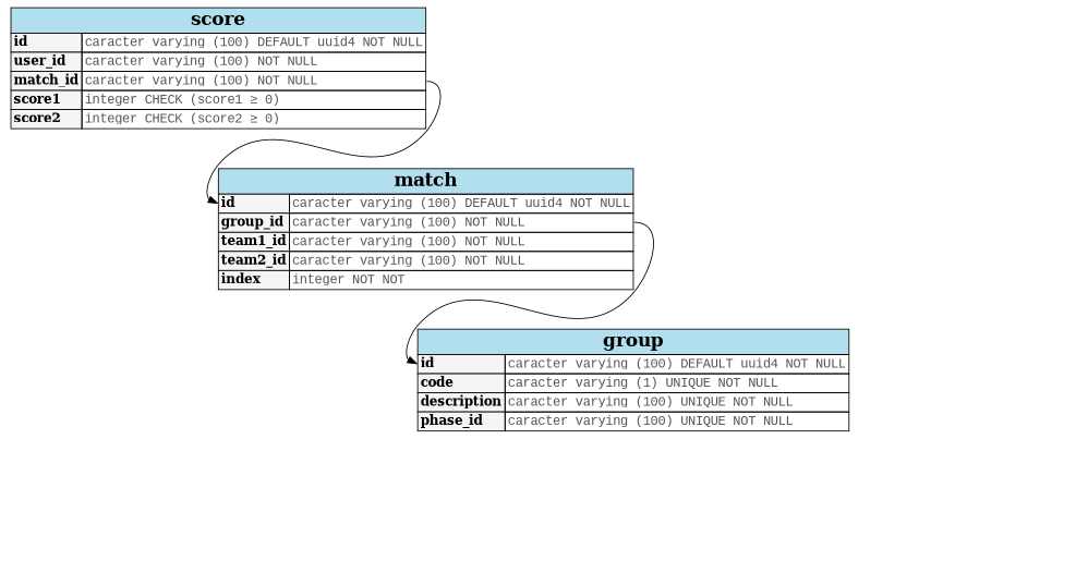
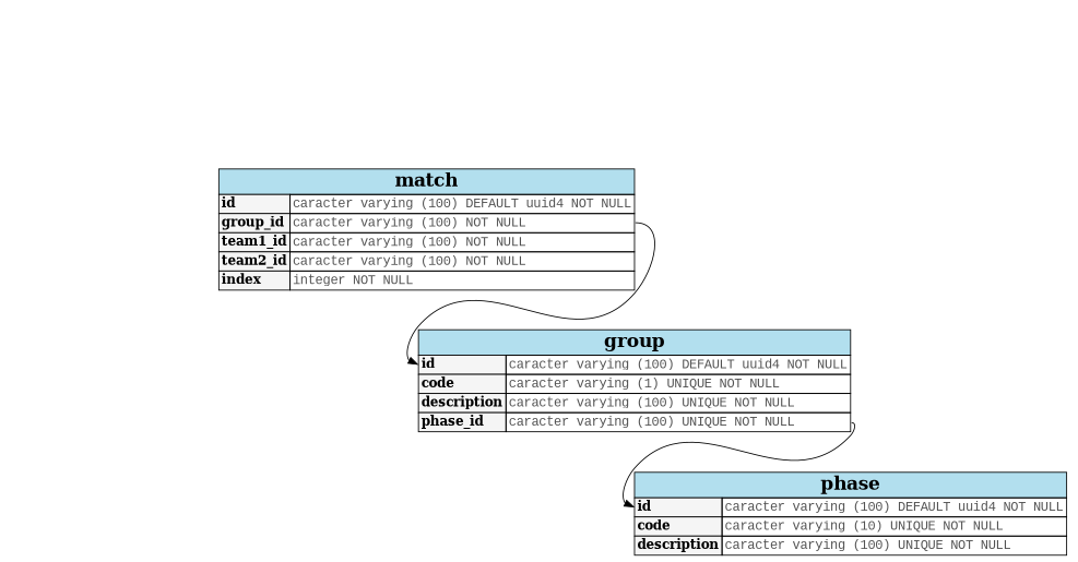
  digraph {
    fontname="Liberation Mono"
    rankdir=TB
    node [fontname="Liberation Mono" shape=none]
    edge [fontname="Liberation Mono" headport=id]
-   n1 [label=<       <table border="0" cellspacing="0" cellborder="1">         <tr><td bgcolor="lightblue2" colspan="2"><font face="Times-bold" point-size="20">match</font></td></tr>         <tr><td bgcolor="grey96" align="left" port="id"><font face="Times-bold">id</font></td><td align="left" port="id_right"><font color="#535353">caracter varying (100) DEFAULT uuid4 NOT NULL</font></td></tr>         <tr><td bgcolor="grey96" align="left" port="group_id"><font face="Times-bold">group_id</font></td><td align="left" port="group_id_right"><font color="#535353">caracter varying (100) NOT NULL</font></td></tr>         <tr><td bgcolor="grey96" align="left" port="team1_id"><font face="Times-bold">team1_id</font></td><td align="left" port="team1_id_right"><font color="#535353">caracter varying (100) NOT NULL</font></td></tr>         <tr><td bgcolor="grey96" align="left" port="team2_id"><font face="Times-bold">team2_id</font></td><td align="left" port="team2_id_right"><font color="#535353">caracter varying (100) NOT NULL</font></td></tr>         <tr><td bgcolor="grey96" align="left" port="index"><font face="Times-bold">index</font></td><td align="left" port="match_index_right"><font color="#535353">integer NOT NOT</font></td></tr>       </table>     >]
+   n1 [label=<       <table border="0" cellspacing="0" cellborder="1">         <tr><td bgcolor="lightblue2" colspan="2"><font face="Times-bold" point-size="20">match</font></td></tr>         <tr><td bgcolor="grey96" align="left" port="id"><font face="Times-bold">id</font></td><td align="left" port="id_right"><font color="#535353">caracter varying (100) DEFAULT uuid4 NOT NULL</font></td></tr>         <tr><td bgcolor="grey96" align="left" port="group_id"><font face="Times-bold">group_id</font></td><td align="left" port="group_id_right"><font color="#535353">caracter varying (100) NOT NULL</font></td></tr>         <tr><td bgcolor="grey96" align="left" port="team1_id"><font face="Times-bold">team1_id</font></td><td align="left" port="team1_id_right"><font color="#535353">caracter varying (100) NOT NULL</font></td></tr>         <tr><td bgcolor="grey96" align="left" port="team2_id"><font face="Times-bold">team2_id</font></td><td align="left" port="team2_id_right"><font color="#535353">caracter varying (100) NOT NULL</font></td></tr>         <tr><td bgcolor="grey96" align="left" port="index"><font face="Times-bold">index</font></td><td align="left" port="match_index_right"><font color="#535353">integer NOT NULL</font></td></tr>       </table>     >]
    n2 [label=<         <table border="0" cellspacing="0" cellborder="1">           <tr><td bgcolor="lightblue2" colspan="2"><font face="Times-bold" point-size="20">group</font></td></tr>           <tr><td bgcolor="grey96" align="left" port="id"><font face="Times-bold">id</font></td><td align="left" port="id_right"><font color="#535353">caracter varying (100) DEFAULT uuid4 NOT NULL</font></td></tr>           <tr><td bgcolor="grey96" align="left" port="group_id"><font face="Times-bold">code</font></td><td align="left" port="group_id_right"><font color="#535353">caracter varying (1) UNIQUE NOT NULL</font></td></tr>           <tr><td bgcolor="grey96" align="left" port="group_id"><font face="Times-bold">description</font></td><td align="left" port="group_id_right"><font color="#535353">caracter varying (100) UNIQUE NOT NULL</font></td></tr>           <tr><td bgcolor="grey96" align="left" port="phase_id"><font face="Times-bold">phase_id</font></td><td align="left" port="phase_id_right"><font color="#535353">caracter varying (100) UNIQUE NOT NULL</font></td></tr>         </table>       >]
-   n4 [label=<       <table border="0" cellspacing="0" cellborder="1">         <tr><td bgcolor="lightblue2" colspan="2"><font face="Times-bold" point-size="20">score</font></td></tr>         <tr><td bgcolor="grey96" align="left" port="id"><font face="Times-bold">id</font></td><td align="left" port="id_right"><font color="#535353">caracter varying (100) DEFAULT uuid4 NOT NULL</font></td></tr>         <tr><td bgcolor="grey96" align="left" port="user_id"><font face="Times-bold">user_id</font></td><td align="left" port="user_id_right"><font color="#535353">caracter varying (100) NOT NULL</font></td></tr>         <tr><td bgcolor="grey96" align="left" port="match_id"><font face="Times-bold">match_id</font></td><td align="left" port="match_id_right"><font color="#535353">caracter varying (100) NOT NULL</font></td></tr>         <tr><td bgcolor="grey96" align="left" port="score1"><font face="Times-bold">score1</font></td><td align="left" port="score1_right"><font color="#535353">integer CHECK (score1 &ge; 0)</font></td></tr>         <tr><td bgcolor="grey96" align="left" port="score2"><font face="Times-bold">score2</font></td><td align="left" port="score2_right"><font color="#535353">integer CHECK (score2 &ge; 0)</font></td></tr>       </table>     >]
+   n3 [label=<         <table border="0" cellspacing="0" cellborder="1">           <tr><td bgcolor="lightblue2" colspan="2"><font face="Times-bold" point-size="20">phase</font></td></tr>           <tr><td bgcolor="grey96" align="left" port="id"><font face="Times-bold">id</font></td><td align="left" port="id_right"><font color="#535353">caracter varying (100) DEFAULT uuid4 NOT NULL</font></td></tr>           <tr><td bgcolor="grey96" align="left" port="code"><font face="Times-bold">code</font></td><td align="left" port="group_id_right"><font color="#535353">caracter varying (10) UNIQUE NOT NULL</font></td></tr>           <tr><td bgcolor="grey96" align="left" port="group_id"><font face="Times-bold">description</font></td><td align="left" port="group_id_right"><font color="#535353">caracter varying (100) UNIQUE NOT NULL</font></td></tr>         </table>       >]
    n1 -> n2 [tailport=group_id_right]
-   n4 -> n1 [tailport=match_id_right]
+   n2 -> n3 [tailport=phase_id_right]
  }
